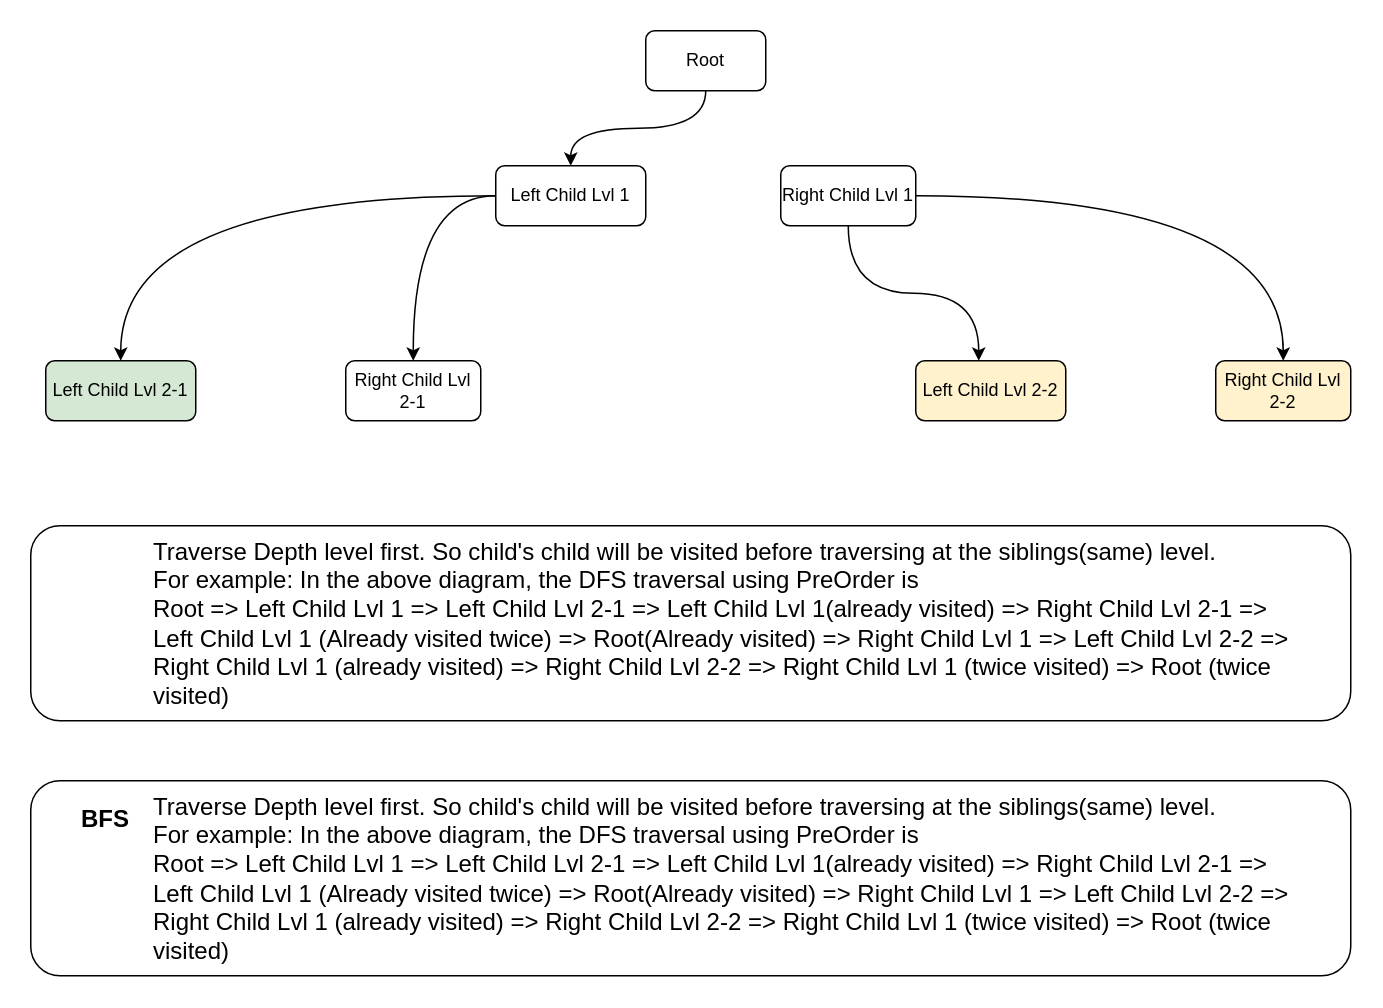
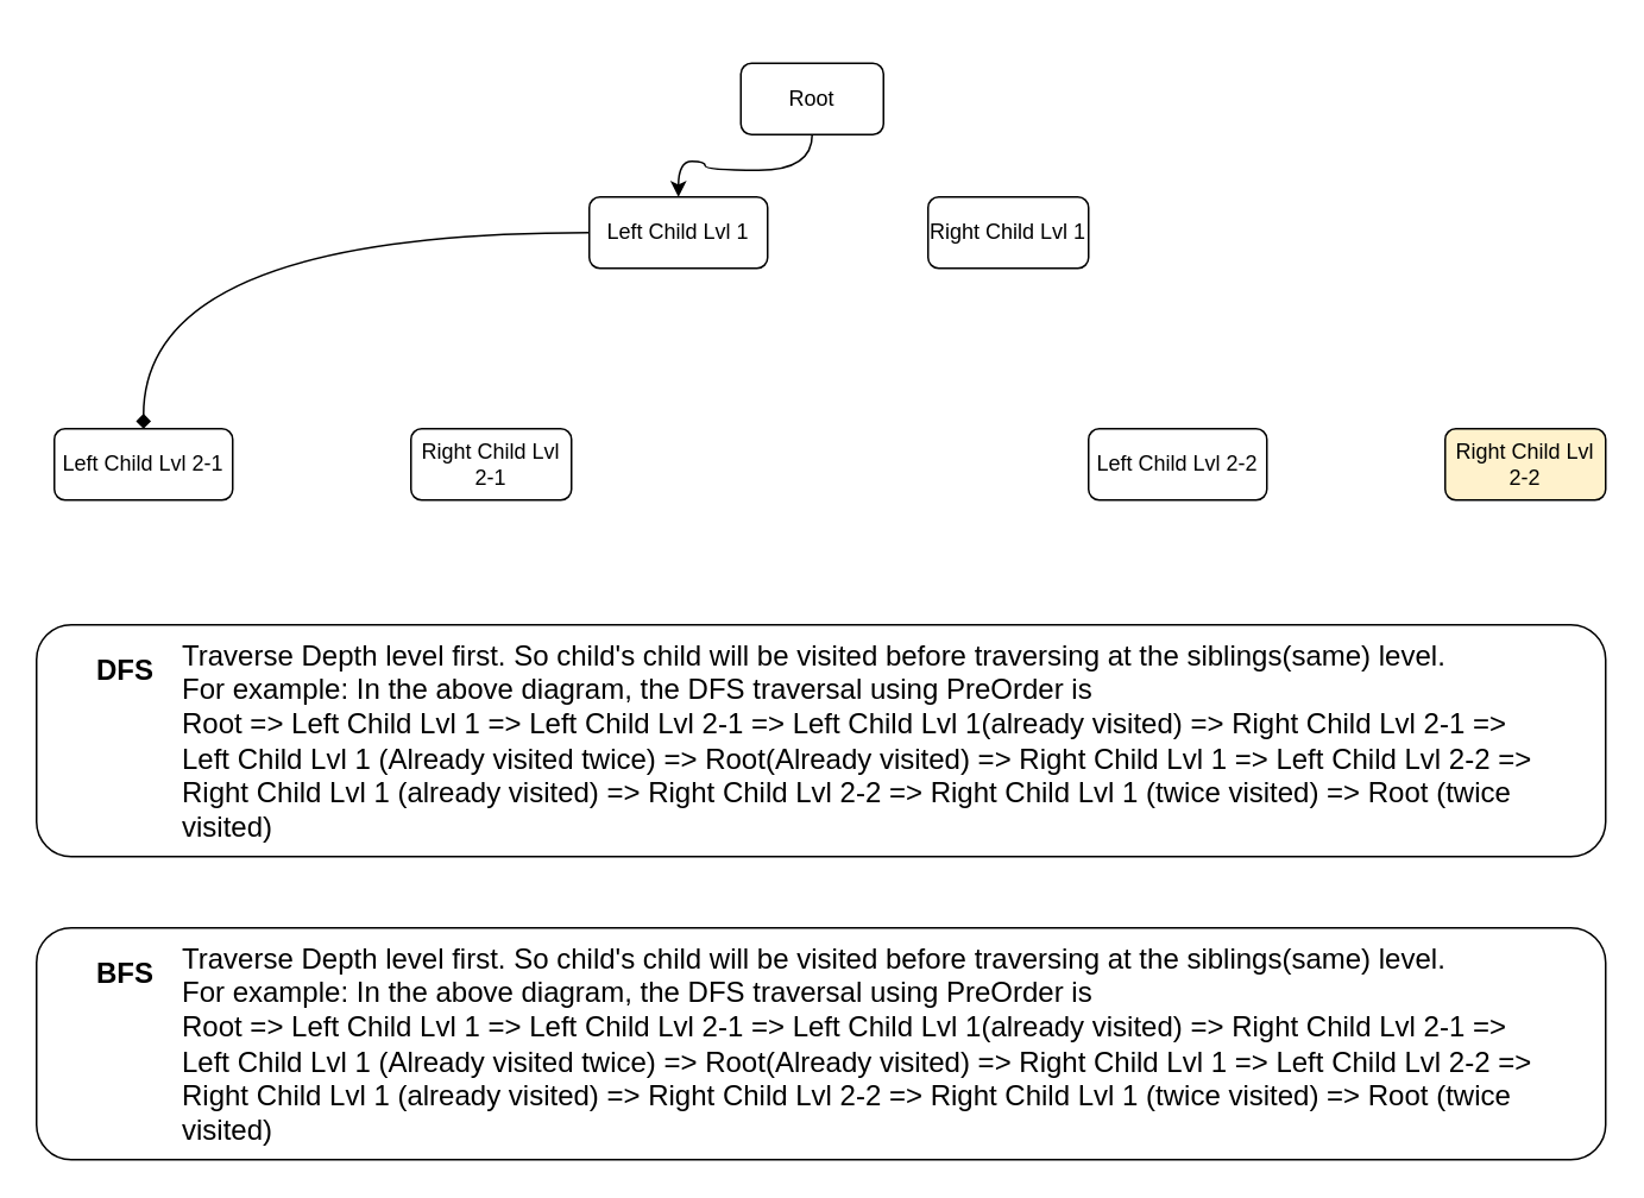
  <mxCell id="0" />
  <mxCell id="1" parent="0" />
  <mxCell id="2" style="edgeStyle=orthogonalEdgeStyle;orthogonalLoop=1;jettySize=auto;html=1;curved=1;" edge="1" parent="1" source="3" target="6"><mxGeometry relative="1" as="geometry" /></mxCell>
- <mxCell id="3" value="Root" style="rounded=1;whiteSpace=wrap;html=1;" vertex="1" parent="1"><mxGeometry x="430" y="20" width="80" height="40" as="geometry" /></mxCell>
- <mxCell id="4" style="edgeStyle=orthogonalEdgeStyle;curved=1;orthogonalLoop=1;jettySize=auto;html=1;entryX=0.5;entryY=0;entryDx=0;entryDy=0;" edge="1" parent="1" source="6" target="10"><mxGeometry relative="1" as="geometry" /></mxCell>
- <mxCell id="5" style="edgeStyle=orthogonalEdgeStyle;curved=1;orthogonalLoop=1;jettySize=auto;html=1;entryX=0.5;entryY=0;entryDx=0;entryDy=0;" edge="1" parent="1" source="6" target="11"><mxGeometry relative="1" as="geometry" /></mxCell>
+ <mxCell id="3" value="Root" style="rounded=1;whiteSpace=wrap;html=1;" vertex="1" parent="1"><mxGeometry x="415" y="35" width="80" height="40" as="geometry" /></mxCell>
+ <mxCell id="4" style="edgeStyle=orthogonalEdgeStyle;curved=1;orthogonalLoop=1;jettySize=auto;html=1;entryX=0.5;entryY=0;entryDx=0;entryDy=0;endArrow=diamond;" edge="1" parent="1" source="6" target="10"><mxGeometry relative="1" as="geometry" /></mxCell>
  <mxCell id="6" value="Left Child Lvl 1" style="rounded=1;whiteSpace=wrap;html=1;" vertex="1" parent="1"><mxGeometry x="330" y="110" width="100" height="40" as="geometry" /></mxCell>
- <mxCell id="7" style="edgeStyle=orthogonalEdgeStyle;curved=1;orthogonalLoop=1;jettySize=auto;html=1;entryX=0.42;entryY=0;entryDx=0;entryDy=0;entryPerimeter=0;" edge="1" parent="1" source="9" target="12"><mxGeometry relative="1" as="geometry" /></mxCell>
- <mxCell id="8" style="edgeStyle=orthogonalEdgeStyle;curved=1;orthogonalLoop=1;jettySize=auto;html=1;" edge="1" parent="1" source="9" target="13"><mxGeometry relative="1" as="geometry" /></mxCell>
  <mxCell id="9" value="Right Child Lvl 1" style="rounded=1;whiteSpace=wrap;html=1;" vertex="1" parent="1"><mxGeometry x="520" y="110" width="90" height="40" as="geometry" /></mxCell>
- <mxCell id="10" value="Left Child Lvl 2-1" style="rounded=1;whiteSpace=wrap;html=1;fillColor=#d5e8d4;" vertex="1" parent="1"><mxGeometry x="30" y="240" width="100" height="40" as="geometry" /></mxCell>
+ <mxCell id="10" value="Left Child Lvl 2-1" style="rounded=1;whiteSpace=wrap;html=1;" vertex="1" parent="1"><mxGeometry x="30" y="240" width="100" height="40" as="geometry" /></mxCell>
  <mxCell id="11" value="Right Child Lvl 2-1" style="rounded=1;whiteSpace=wrap;html=1;" vertex="1" parent="1"><mxGeometry x="230" y="240" width="90" height="40" as="geometry" /></mxCell>
- <mxCell id="12" value="Left Child Lvl 2-2" style="rounded=1;whiteSpace=wrap;html=1;fillColor=#fff2cc;" vertex="1" parent="1"><mxGeometry x="610" y="240" width="100" height="40" as="geometry" /></mxCell>
+ <mxCell id="12" value="Left Child Lvl 2-2" style="rounded=1;whiteSpace=wrap;html=1;" vertex="1" parent="1"><mxGeometry x="610" y="240" width="100" height="40" as="geometry" /></mxCell>
  <mxCell id="13" value="Right Child Lvl 2-2" style="rounded=1;whiteSpace=wrap;html=1;fillColor=#fff2cc;" vertex="1" parent="1"><mxGeometry x="810" y="240" width="90" height="40" as="geometry" /></mxCell>
  <mxCell id="14" value="" style="rounded=1;whiteSpace=wrap;html=1;" vertex="1" parent="1"><mxGeometry x="20" y="350" width="880" height="130" as="geometry" /></mxCell>
+ <mxCell id="15" value="&lt;font style=&quot;font-size: 16px&quot;&gt;&lt;b&gt;DFS&lt;/b&gt;&lt;/font&gt;" style="text;html=1;strokeColor=none;fillColor=none;align=center;verticalAlign=middle;whiteSpace=wrap;rounded=0;" vertex="1" parent="1"><mxGeometry x="40" y="360" width="60" height="30" as="geometry" /></mxCell>
  <mxCell id="16" value="Traverse Depth level first. So child's child will be visited before traversing at the siblings(same) level.&lt;br&gt;For example: In the above diagram, the DFS traversal using PreOrder is&amp;nbsp;&lt;br&gt;Root =&amp;gt; Left Child Lvl 1 =&amp;gt; Left Child Lvl 2-1 =&amp;gt; Left Child Lvl 1(already visited) =&amp;gt; Right Child Lvl 2-1 =&amp;gt; Left Child Lvl 1 (Already visited twice) =&amp;gt; Root(Already visited) =&amp;gt; Right Child Lvl 1 =&amp;gt; Left Child Lvl 2-2 =&amp;gt; Right Child Lvl 1 (already visited) =&amp;gt; Right Child Lvl 2-2 =&amp;gt; Right Child Lvl 1 (twice visited) =&amp;gt; Root (twice visited)" style="text;html=1;strokeColor=none;fillColor=none;align=left;verticalAlign=middle;whiteSpace=wrap;rounded=0;fontSize=16;" vertex="1" parent="1"><mxGeometry x="100" y="360" width="770" height="110" as="geometry" /></mxCell>
  <mxCell id="17" value="" style="rounded=1;whiteSpace=wrap;html=1;" vertex="1" parent="1"><mxGeometry x="20" y="520" width="880" height="130" as="geometry" /></mxCell>
  <mxCell id="18" value="&lt;font style=&quot;font-size: 16px&quot;&gt;&lt;b&gt;BFS&lt;/b&gt;&lt;/font&gt;" style="text;html=1;strokeColor=none;fillColor=none;align=center;verticalAlign=middle;whiteSpace=wrap;rounded=0;" vertex="1" parent="1"><mxGeometry x="40" y="530" width="60" height="30" as="geometry" /></mxCell>
  <mxCell id="19" value="Traverse Depth level first. So child's child will be visited before traversing at the siblings(same) level.&lt;br&gt;For example: In the above diagram, the DFS traversal using PreOrder is&amp;nbsp;&lt;br&gt;Root =&amp;gt; Left Child Lvl 1 =&amp;gt; Left Child Lvl 2-1 =&amp;gt; Left Child Lvl 1(already visited) =&amp;gt; Right Child Lvl 2-1 =&amp;gt; Left Child Lvl 1 (Already visited twice) =&amp;gt; Root(Already visited) =&amp;gt; Right Child Lvl 1 =&amp;gt; Left Child Lvl 2-2 =&amp;gt; Right Child Lvl 1 (already visited) =&amp;gt; Right Child Lvl 2-2 =&amp;gt; Right Child Lvl 1 (twice visited) =&amp;gt; Root (twice visited)" style="text;html=1;strokeColor=none;fillColor=none;align=left;verticalAlign=middle;whiteSpace=wrap;rounded=0;fontSize=16;" vertex="1" parent="1"><mxGeometry x="100" y="530" width="770" height="110" as="geometry" /></mxCell>
